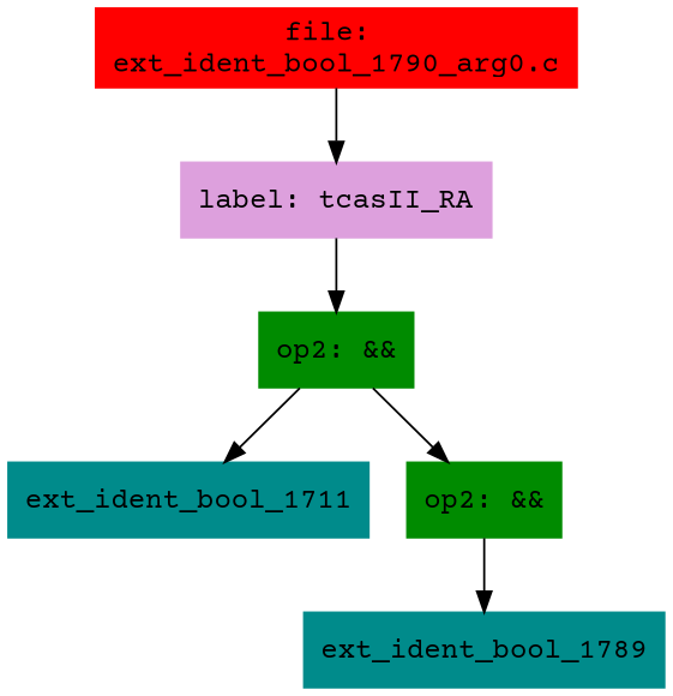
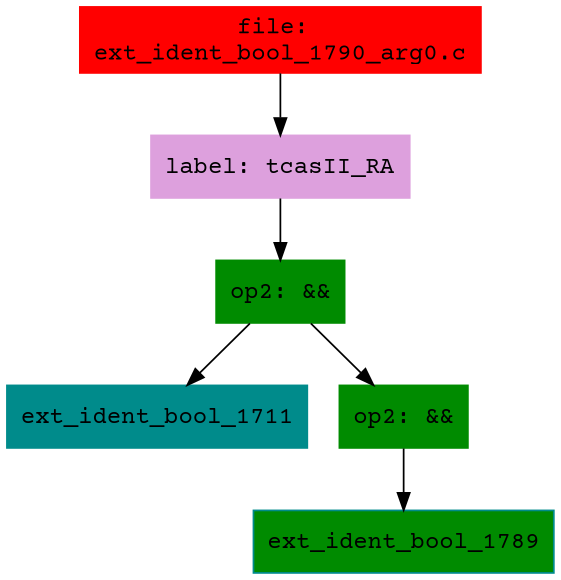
  digraph {
    fontname="Courier Prime"
    node [color=green4 fontname="Courier Prime" shape=box style=filled]
    edge [fontname="Courier Prime"]
    n1 [color=red label="file: \next_ident_bool_1790_arg0.c"]
    n2 [color=plum label="label: tcasII_RA"]
    n3 [label="op2: &&"]
    n4 [color=cyan4 label=ext_ident_bool_1711]
    n5 [label="op2: &&"]
-   n6 [color=cyan4 label=ext_ident_bool_1789]
+   n6 [color=cyan4 label=ext_ident_bool_1789 fillcolor=green4]
    n1 -> n2
    n2 -> n3
    n3 -> n4
    n3 -> n5
    n5 -> n6
  }
